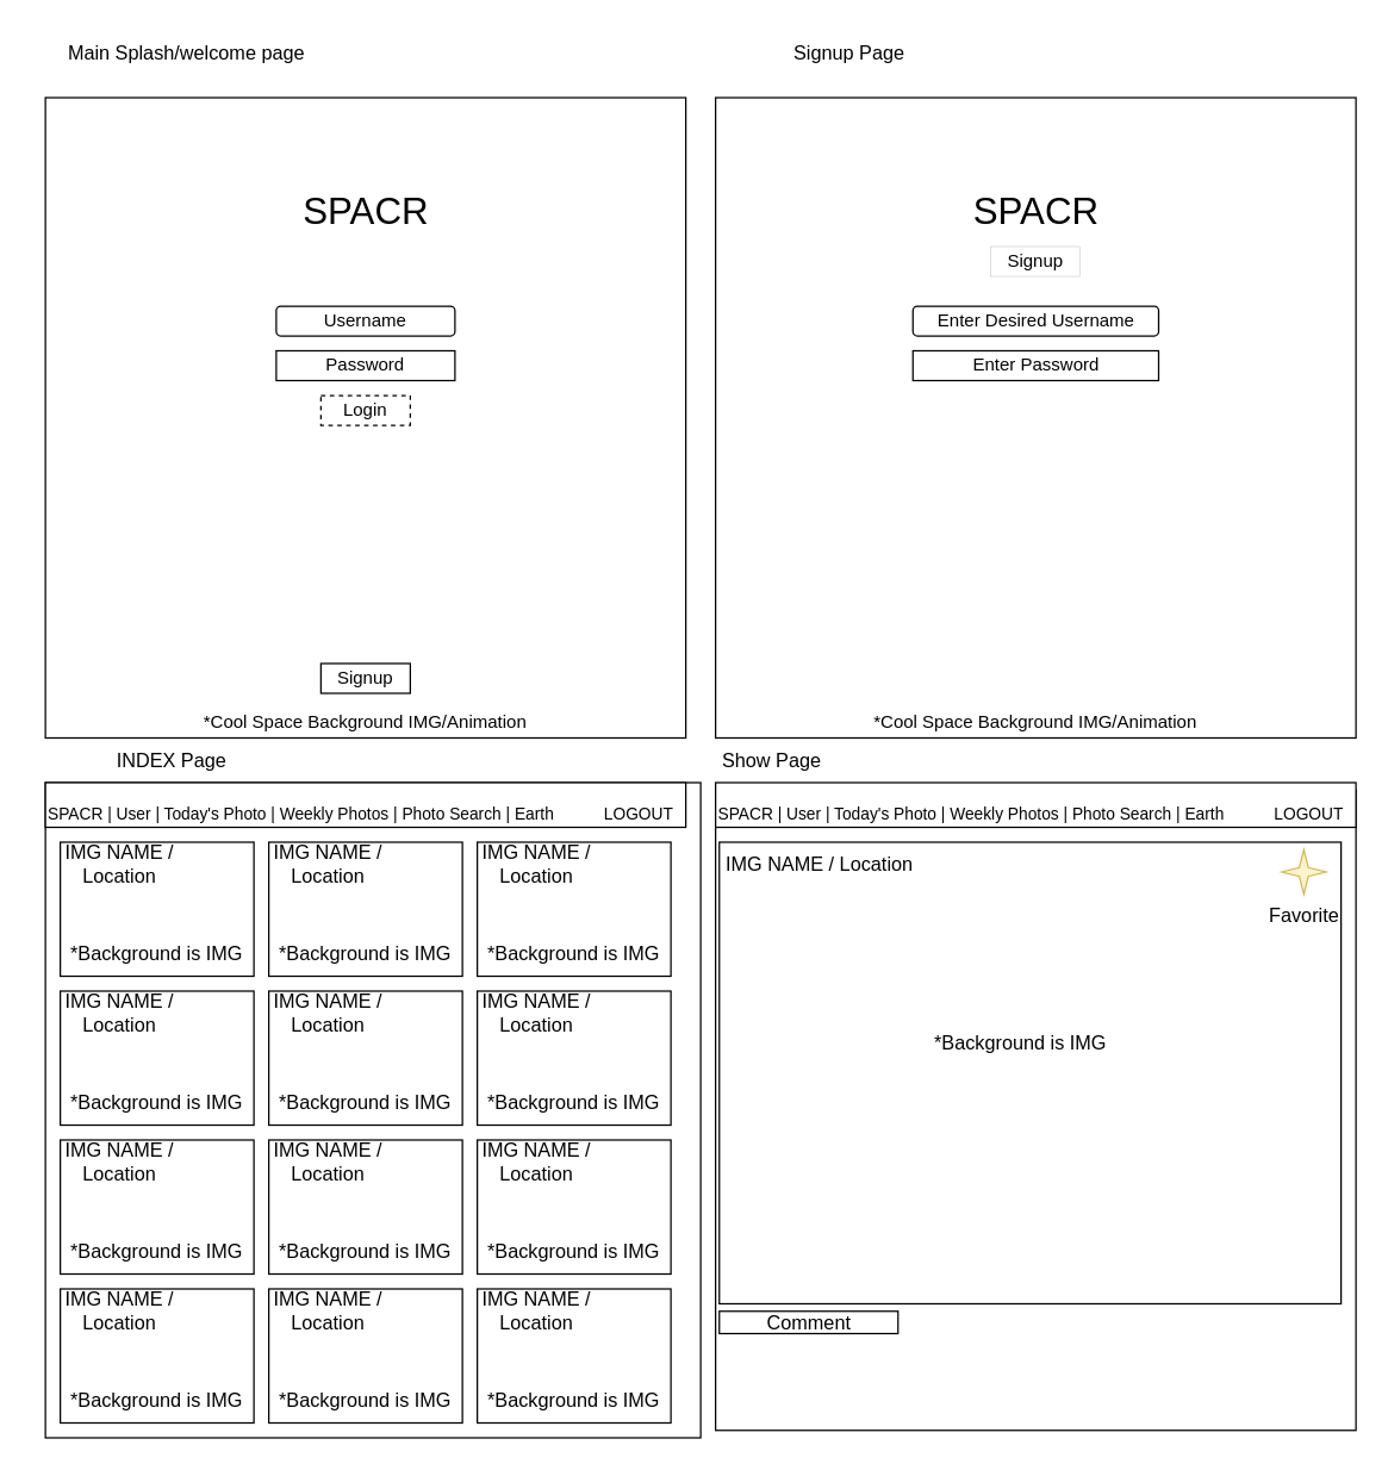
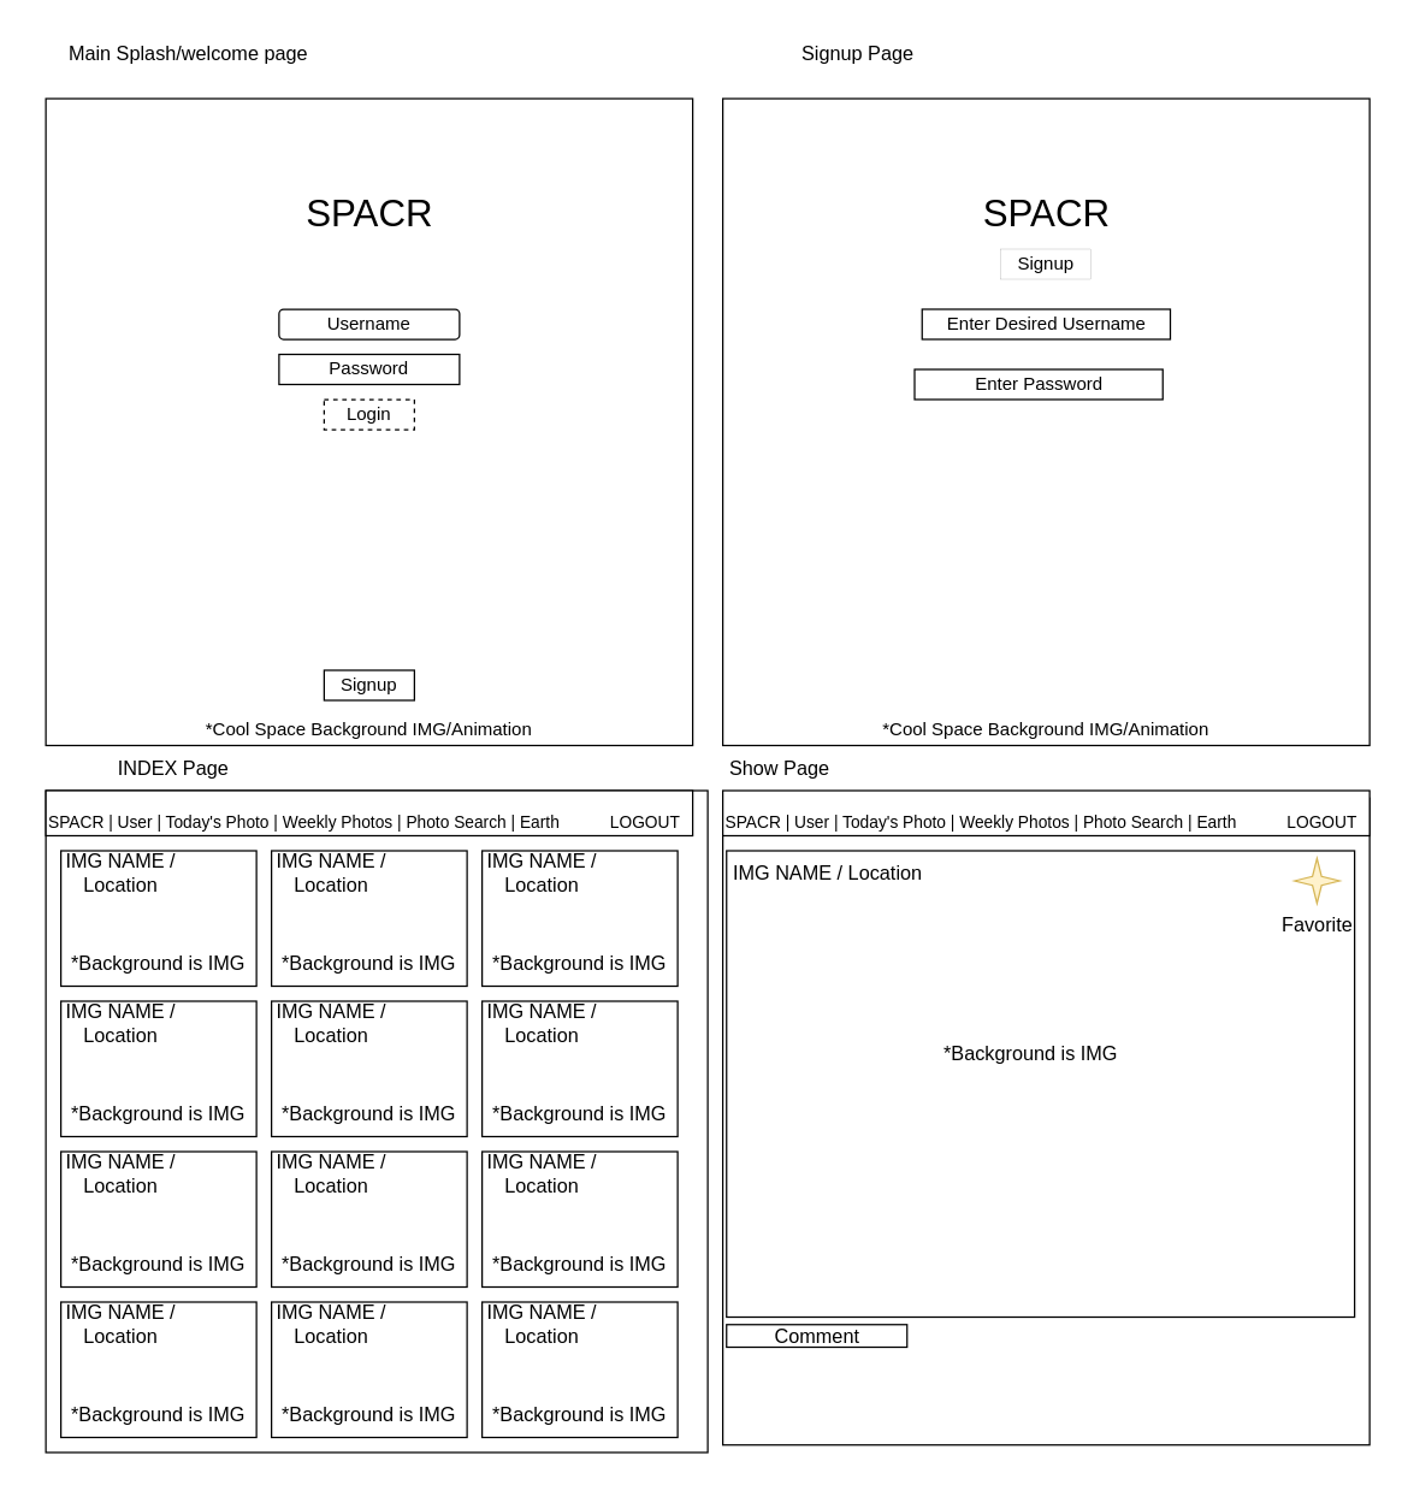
  <mxCell id="0" />
  <mxCell id="1" parent="0" />
  <mxCell id="2" value="" style="whiteSpace=wrap;html=1;aspect=fixed;" vertex="1" parent="1"><mxGeometry y="65" width="430" height="430" as="geometry" x="30" /></mxCell>
  <mxCell id="3" value="&lt;font style=&quot;font-size: 25px;&quot;&gt;SPACR&lt;/font&gt;" style="text;html=1;strokeColor=none;fillColor=none;align=center;verticalAlign=middle;whiteSpace=wrap;rounded=0;" vertex="1" parent="1"><mxGeometry x="187.5" y="115" width="115" height="50" as="geometry" /></mxCell>
  <mxCell id="4" value="*Cool Space Background IMG/Animation" style="text;html=1;strokeColor=none;fillColor=none;align=center;verticalAlign=middle;whiteSpace=wrap;rounded=0;" vertex="1" parent="1"><mxGeometry x="120" y="455" width="250" height="60" as="geometry" /></mxCell>
  <mxCell id="5" value="Username" style="whiteSpace=wrap;html=1;rounded=1;" vertex="1" parent="1"><mxGeometry x="185" y="205" width="120" height="20" as="geometry" /></mxCell>
  <mxCell id="6" value="Password" style="rounded=0;whiteSpace=wrap;html=1;" vertex="1" parent="1"><mxGeometry x="185" y="235" width="120" height="20" as="geometry" /></mxCell>
  <mxCell id="7" value="Signup" style="rounded=0;whiteSpace=wrap;html=1;" vertex="1" parent="1"><mxGeometry x="215" y="445" width="60" height="20" as="geometry" /></mxCell>
  <mxCell id="8" value="" style="whiteSpace=wrap;html=1;aspect=fixed;" vertex="1" parent="1"><mxGeometry x="480" y="65" width="430" height="430" as="geometry" /></mxCell>
  <mxCell id="9" value="&lt;font style=&quot;font-size: 25px;&quot;&gt;SPACR&lt;/font&gt;" style="text;html=1;strokeColor=none;fillColor=none;align=center;verticalAlign=middle;whiteSpace=wrap;rounded=0;" vertex="1" parent="1"><mxGeometry x="637.5" y="115" width="115" height="50" as="geometry" /></mxCell>
  <mxCell id="10" value="*Cool Space Background IMG/Animation" style="text;html=1;strokeColor=none;fillColor=none;align=center;verticalAlign=middle;whiteSpace=wrap;rounded=0;" vertex="1" parent="1"><mxGeometry x="570" y="455" width="250" height="60" as="geometry" /></mxCell>
- <mxCell id="11" value="Enter Desired Username" style="whiteSpace=wrap;html=1;rounded=1;" vertex="1" parent="1"><mxGeometry x="612.5" y="205" width="165" height="20" as="geometry" /></mxCell>
- <mxCell id="12" value="Enter Password" style="rounded=0;whiteSpace=wrap;html=1;" vertex="1" parent="1"><mxGeometry x="612.5" y="235" width="165" height="20" as="geometry" /></mxCell>
+ <mxCell id="11" value="Enter Desired Username" style="rounded=0;whiteSpace=wrap;html=1;" vertex="1" parent="1"><mxGeometry x="612.5" y="205" width="165" height="20" as="geometry" /></mxCell>
+ <mxCell id="12" value="Enter Password" style="rounded=0;whiteSpace=wrap;html=1;" vertex="1" parent="1"><mxGeometry x="607.5" y="245" width="165" height="20" as="geometry" /></mxCell>
  <mxCell id="13" value="Signup" style="rounded=0;whiteSpace=wrap;html=1;strokeWidth=0;" vertex="1" parent="1"><mxGeometry x="665" y="165" width="60" height="20" as="geometry" /></mxCell>
  <mxCell id="14" value="Login" style="rounded=0;whiteSpace=wrap;html=1;dashed=1;" vertex="1" parent="1"><mxGeometry x="215" y="265" width="60" height="20" as="geometry" /></mxCell>
  <mxCell id="15" value="" style="whiteSpace=wrap;html=1;aspect=fixed;" vertex="1" parent="1"><mxGeometry y="525" width="440" height="440" as="geometry" x="30" /></mxCell>
  <mxCell id="16" value="&lt;font style=&quot;font-size: 11px;&quot;&gt;SPACR | User | Today's Photo | Weekly Photos | Photo Search | Earth&amp;nbsp; &amp;nbsp; &amp;nbsp; &amp;nbsp; &amp;nbsp; &amp;nbsp;LOGOUT&lt;/font&gt;" style="rounded=0;whiteSpace=wrap;html=1;strokeWidth=1;fontSize=25;align=left;" vertex="1" parent="1"><mxGeometry y="525" width="430" height="30" as="geometry" x="30" /></mxCell>
  <mxCell id="17" value="" style="rounded=0;whiteSpace=wrap;html=1;strokeWidth=1;fontSize=13;" vertex="1" parent="1"><mxGeometry x="40" y="565" width="130" height="90" as="geometry" /></mxCell>
  <mxCell id="18" value="IMG NAME / Location" style="text;html=1;strokeColor=none;fillColor=none;align=center;verticalAlign=middle;whiteSpace=wrap;rounded=0;strokeWidth=1;fontSize=13;" vertex="1" parent="1"><mxGeometry y="565" width="100" height="30" as="geometry" x="30" /></mxCell>
  <mxCell id="19" value="*Background is IMG" style="text;html=1;strokeColor=none;fillColor=none;align=center;verticalAlign=middle;whiteSpace=wrap;rounded=0;strokeWidth=1;fontSize=13;" vertex="1" parent="1"><mxGeometry x="45" y="625" width="120" height="30" as="geometry" /></mxCell>
  <mxCell id="20" value="" style="rounded=0;whiteSpace=wrap;html=1;strokeWidth=1;fontSize=13;" vertex="1" parent="1"><mxGeometry x="180" y="565" width="130" height="90" as="geometry" /></mxCell>
  <mxCell id="21" value="IMG NAME / Location" style="text;html=1;strokeColor=none;fillColor=none;align=center;verticalAlign=middle;whiteSpace=wrap;rounded=0;strokeWidth=1;fontSize=13;" vertex="1" parent="1"><mxGeometry x="170" y="565" width="100" height="30" as="geometry" /></mxCell>
  <mxCell id="22" value="*Background is IMG" style="text;html=1;strokeColor=none;fillColor=none;align=center;verticalAlign=middle;whiteSpace=wrap;rounded=0;strokeWidth=1;fontSize=13;" vertex="1" parent="1"><mxGeometry x="185" y="625" width="120" height="30" as="geometry" /></mxCell>
  <mxCell id="23" value="" style="rounded=0;whiteSpace=wrap;html=1;strokeWidth=1;fontSize=13;" vertex="1" parent="1"><mxGeometry x="320" y="565" width="130" height="90" as="geometry" /></mxCell>
  <mxCell id="24" value="IMG NAME / Location" style="text;html=1;strokeColor=none;fillColor=none;align=center;verticalAlign=middle;whiteSpace=wrap;rounded=0;strokeWidth=1;fontSize=13;" vertex="1" parent="1"><mxGeometry x="310" y="565" width="100" height="30" as="geometry" /></mxCell>
  <mxCell id="25" value="*Background is IMG" style="text;html=1;strokeColor=none;fillColor=none;align=center;verticalAlign=middle;whiteSpace=wrap;rounded=0;strokeWidth=1;fontSize=13;" vertex="1" parent="1"><mxGeometry x="325" y="625" width="120" height="30" as="geometry" /></mxCell>
  <mxCell id="26" value="" style="rounded=0;whiteSpace=wrap;html=1;strokeWidth=1;fontSize=13;" vertex="1" parent="1"><mxGeometry x="40" y="665" width="130" height="90" as="geometry" /></mxCell>
  <mxCell id="27" value="IMG NAME / Location" style="text;html=1;strokeColor=none;fillColor=none;align=center;verticalAlign=middle;whiteSpace=wrap;rounded=0;strokeWidth=1;fontSize=13;" vertex="1" parent="1"><mxGeometry y="665" width="100" height="30" as="geometry" x="30" /></mxCell>
  <mxCell id="28" value="*Background is IMG" style="text;html=1;strokeColor=none;fillColor=none;align=center;verticalAlign=middle;whiteSpace=wrap;rounded=0;strokeWidth=1;fontSize=13;" vertex="1" parent="1"><mxGeometry x="45" y="725" width="120" height="30" as="geometry" /></mxCell>
  <mxCell id="29" value="" style="rounded=0;whiteSpace=wrap;html=1;strokeWidth=1;fontSize=13;" vertex="1" parent="1"><mxGeometry x="180" y="665" width="130" height="90" as="geometry" /></mxCell>
  <mxCell id="30" value="IMG NAME / Location" style="text;html=1;strokeColor=none;fillColor=none;align=center;verticalAlign=middle;whiteSpace=wrap;rounded=0;strokeWidth=1;fontSize=13;" vertex="1" parent="1"><mxGeometry x="170" y="665" width="100" height="30" as="geometry" /></mxCell>
  <mxCell id="31" value="*Background is IMG" style="text;html=1;strokeColor=none;fillColor=none;align=center;verticalAlign=middle;whiteSpace=wrap;rounded=0;strokeWidth=1;fontSize=13;" vertex="1" parent="1"><mxGeometry x="185" y="725" width="120" height="30" as="geometry" /></mxCell>
  <mxCell id="32" value="" style="rounded=0;whiteSpace=wrap;html=1;strokeWidth=1;fontSize=13;" vertex="1" parent="1"><mxGeometry x="320" y="665" width="130" height="90" as="geometry" /></mxCell>
  <mxCell id="33" value="IMG NAME / Location" style="text;html=1;strokeColor=none;fillColor=none;align=center;verticalAlign=middle;whiteSpace=wrap;rounded=0;strokeWidth=1;fontSize=13;" vertex="1" parent="1"><mxGeometry x="310" y="665" width="100" height="30" as="geometry" /></mxCell>
  <mxCell id="34" value="*Background is IMG" style="text;html=1;strokeColor=none;fillColor=none;align=center;verticalAlign=middle;whiteSpace=wrap;rounded=0;strokeWidth=1;fontSize=13;" vertex="1" parent="1"><mxGeometry x="325" y="725" width="120" height="30" as="geometry" /></mxCell>
  <mxCell id="35" value="" style="rounded=0;whiteSpace=wrap;html=1;strokeWidth=1;fontSize=13;" vertex="1" parent="1"><mxGeometry x="40" y="765" width="130" height="90" as="geometry" /></mxCell>
  <mxCell id="36" value="IMG NAME / Location" style="text;html=1;strokeColor=none;fillColor=none;align=center;verticalAlign=middle;whiteSpace=wrap;rounded=0;strokeWidth=1;fontSize=13;" vertex="1" parent="1"><mxGeometry y="765" width="100" height="30" as="geometry" x="30" /></mxCell>
  <mxCell id="37" value="*Background is IMG" style="text;html=1;strokeColor=none;fillColor=none;align=center;verticalAlign=middle;whiteSpace=wrap;rounded=0;strokeWidth=1;fontSize=13;" vertex="1" parent="1"><mxGeometry x="45" y="825" width="120" height="30" as="geometry" /></mxCell>
  <mxCell id="38" value="" style="rounded=0;whiteSpace=wrap;html=1;strokeWidth=1;fontSize=13;" vertex="1" parent="1"><mxGeometry x="180" y="765" width="130" height="90" as="geometry" /></mxCell>
  <mxCell id="39" value="IMG NAME / Location" style="text;html=1;strokeColor=none;fillColor=none;align=center;verticalAlign=middle;whiteSpace=wrap;rounded=0;strokeWidth=1;fontSize=13;" vertex="1" parent="1"><mxGeometry x="170" y="765" width="100" height="30" as="geometry" /></mxCell>
  <mxCell id="40" value="*Background is IMG" style="text;html=1;strokeColor=none;fillColor=none;align=center;verticalAlign=middle;whiteSpace=wrap;rounded=0;strokeWidth=1;fontSize=13;" vertex="1" parent="1"><mxGeometry x="185" y="825" width="120" height="30" as="geometry" /></mxCell>
  <mxCell id="41" value="" style="rounded=0;whiteSpace=wrap;html=1;strokeWidth=1;fontSize=13;" vertex="1" parent="1"><mxGeometry x="320" y="765" width="130" height="90" as="geometry" /></mxCell>
  <mxCell id="42" value="IMG NAME / Location" style="text;html=1;strokeColor=none;fillColor=none;align=center;verticalAlign=middle;whiteSpace=wrap;rounded=0;strokeWidth=1;fontSize=13;" vertex="1" parent="1"><mxGeometry x="310" y="765" width="100" height="30" as="geometry" /></mxCell>
  <mxCell id="43" value="*Background is IMG" style="text;html=1;strokeColor=none;fillColor=none;align=center;verticalAlign=middle;whiteSpace=wrap;rounded=0;strokeWidth=1;fontSize=13;" vertex="1" parent="1"><mxGeometry x="325" y="825" width="120" height="30" as="geometry" /></mxCell>
  <mxCell id="44" value="" style="rounded=0;whiteSpace=wrap;html=1;strokeWidth=1;fontSize=13;" vertex="1" parent="1"><mxGeometry x="40" y="865" width="130" height="90" as="geometry" /></mxCell>
  <mxCell id="45" value="IMG NAME / Location" style="text;html=1;strokeColor=none;fillColor=none;align=center;verticalAlign=middle;whiteSpace=wrap;rounded=0;strokeWidth=1;fontSize=13;" vertex="1" parent="1"><mxGeometry y="865" width="100" height="30" as="geometry" x="30" /></mxCell>
  <mxCell id="46" value="*Background is IMG" style="text;html=1;strokeColor=none;fillColor=none;align=center;verticalAlign=middle;whiteSpace=wrap;rounded=0;strokeWidth=1;fontSize=13;" vertex="1" parent="1"><mxGeometry x="45" y="925" width="120" height="30" as="geometry" /></mxCell>
  <mxCell id="47" value="" style="rounded=0;whiteSpace=wrap;html=1;strokeWidth=1;fontSize=13;" vertex="1" parent="1"><mxGeometry x="180" y="865" width="130" height="90" as="geometry" /></mxCell>
  <mxCell id="48" value="IMG NAME / Location" style="text;html=1;strokeColor=none;fillColor=none;align=center;verticalAlign=middle;whiteSpace=wrap;rounded=0;strokeWidth=1;fontSize=13;" vertex="1" parent="1"><mxGeometry x="170" y="865" width="100" height="30" as="geometry" /></mxCell>
  <mxCell id="49" value="*Background is IMG" style="text;html=1;strokeColor=none;fillColor=none;align=center;verticalAlign=middle;whiteSpace=wrap;rounded=0;strokeWidth=1;fontSize=13;" vertex="1" parent="1"><mxGeometry x="185" y="925" width="120" height="30" as="geometry" /></mxCell>
  <mxCell id="50" value="" style="rounded=0;whiteSpace=wrap;html=1;strokeWidth=1;fontSize=13;" vertex="1" parent="1"><mxGeometry x="320" y="865" width="130" height="90" as="geometry" /></mxCell>
  <mxCell id="51" value="IMG NAME / Location" style="text;html=1;strokeColor=none;fillColor=none;align=center;verticalAlign=middle;whiteSpace=wrap;rounded=0;strokeWidth=1;fontSize=13;" vertex="1" parent="1"><mxGeometry x="310" y="865" width="100" height="30" as="geometry" /></mxCell>
  <mxCell id="52" value="*Background is IMG" style="text;html=1;strokeColor=none;fillColor=none;align=center;verticalAlign=middle;whiteSpace=wrap;rounded=0;strokeWidth=1;fontSize=13;" vertex="1" parent="1"><mxGeometry x="325" y="925" width="120" height="30" as="geometry" /></mxCell>
  <mxCell id="53" value="Main Splash/welcome page" style="text;html=1;strokeColor=none;fillColor=none;align=center;verticalAlign=middle;whiteSpace=wrap;rounded=0;strokeWidth=1;fontSize=13;" vertex="1" parent="1"><mxGeometry x="30" y="20" width="190" height="30" as="geometry" /></mxCell>
  <mxCell id="54" value="Signup Page" style="text;html=1;strokeColor=none;fillColor=none;align=center;verticalAlign=middle;whiteSpace=wrap;rounded=0;strokeWidth=1;fontSize=13;" vertex="1" parent="1"><mxGeometry x="475" y="20" width="190" height="30" as="geometry" /></mxCell>
  <mxCell id="55" value="INDEX Page" style="text;html=1;strokeColor=none;fillColor=none;align=center;verticalAlign=middle;whiteSpace=wrap;rounded=0;strokeWidth=1;fontSize=13;" vertex="1" parent="1"><mxGeometry x="20" y="495" width="190" height="30" as="geometry" /></mxCell>
  <mxCell id="56" value="Show Page" style="text;html=1;strokeColor=none;fillColor=none;align=center;verticalAlign=middle;whiteSpace=wrap;rounded=0;strokeWidth=1;fontSize=13;" vertex="1" parent="1"><mxGeometry x="422.5" y="495" width="190" height="30" as="geometry" /></mxCell>
  <mxCell id="57" value="" style="whiteSpace=wrap;html=1;aspect=fixed;" vertex="1" parent="1"><mxGeometry x="480" y="530" width="430" height="430" as="geometry" /></mxCell>
  <mxCell id="58" value="&lt;span style=&quot;font-size: 11px;&quot;&gt;SPACR | User | Today's Photo | Weekly Photos | Photo Search | Earth&amp;nbsp; &amp;nbsp; &amp;nbsp; &amp;nbsp; &amp;nbsp; &amp;nbsp;LOGOUT&lt;/span&gt;" style="rounded=0;whiteSpace=wrap;html=1;strokeWidth=1;fontSize=25;align=left;" vertex="1" parent="1"><mxGeometry x="480" y="525" width="430" height="30" as="geometry" /></mxCell>
  <mxCell id="59" value="" style="rounded=0;whiteSpace=wrap;html=1;strokeWidth=1;fontSize=13;" vertex="1" parent="1"><mxGeometry x="482.5" y="565" width="417.5" height="310" as="geometry" /></mxCell>
  <mxCell id="60" value="IMG NAME / Location" style="text;html=1;strokeColor=none;fillColor=none;align=center;verticalAlign=middle;whiteSpace=wrap;rounded=0;strokeWidth=1;fontSize=13;" vertex="1" parent="1"><mxGeometry x="475" y="565" width="150" height="30" as="geometry" /></mxCell>
  <mxCell id="61" value="*Background is IMG" style="text;html=1;strokeColor=none;fillColor=none;align=center;verticalAlign=middle;whiteSpace=wrap;rounded=0;strokeWidth=1;fontSize=13;" vertex="1" parent="1"><mxGeometry x="625" y="685" width="120" height="30" as="geometry" /></mxCell>
  <mxCell id="62" value="Comment" style="rounded=0;whiteSpace=wrap;html=1;strokeWidth=1;fontSize=13;" vertex="1" parent="1"><mxGeometry x="482.5" y="880" width="120" height="15" as="geometry" /></mxCell>
  <mxCell id="63" value="Favorite" style="verticalLabelPosition=bottom;verticalAlign=top;html=1;shape=mxgraph.basic.4_point_star_2;dx=0.8;strokeWidth=1;fontSize=13;fillColor=#fff2cc;strokeColor=#d6b656;" vertex="1" parent="1"><mxGeometry x="860" y="570" width="30" height="30" as="geometry" /></mxCell>
